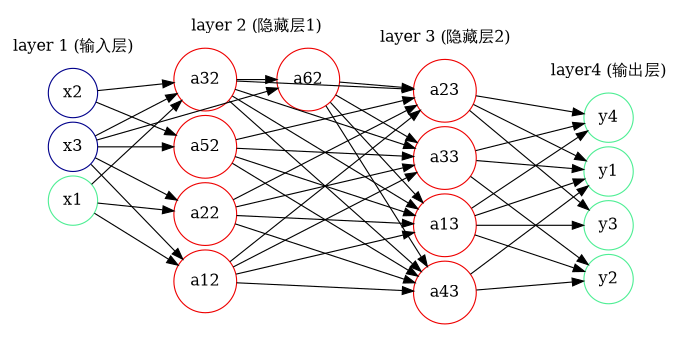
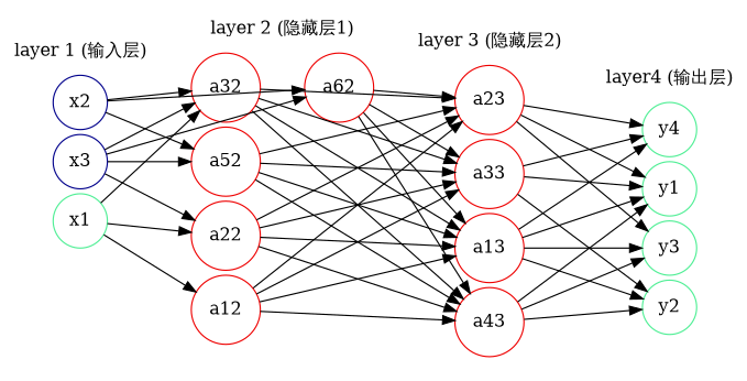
  digraph {
    nodesep=.05
    rankdir=LR
    splines=line
    node [color=red2 shape=circle style=solid]
    x1 [color=seagreen2]
    x2 [color=blue4]
    x3 [color=blue4]
    a12
    a22
    a32
    n7 [label=a62]
    a52
    a13
    a23
    a33
    a43
    y1 [color=seagreen2]
    y2 [color=seagreen2]
    y3 [color=seagreen2]
    y4 [color=seagreen2]
    subgraph cluster_1 {
      color=white
      label="layer 1 (输入层)"
      x1
      x2
      x3
    }
    subgraph cluster_2 {
      color=white
      label="layer 2 (隐藏层1)"
      a12
      a22
      a32
      n7
      a52
    }
    subgraph cluster_3 {
      color=white
      label="layer 3 (隐藏层2)"
      a13
      a23
      a33
      a43
    }
    subgraph cluster_4 {
      color=white
      label="layer4 (输出层)"
      y1
      y2
      y3
      y4
    }
    x1 -> a12
    x1 -> a22
    x1 -> a32
    x2 -> a32
-   a32 -> n7
+   x2 -> n7
    x2 -> a52
-   x3 -> a12
    x3 -> a22
    x3 -> a32
    x3 -> n7
    x3 -> a52
    a12 -> a13
    a12 -> a23
    a12 -> a33
    a12 -> a43
    a22 -> a13
    a22 -> a23
    a22 -> a33
    a22 -> a43
    a32 -> a13
    a32 -> a23
    a32 -> a33
    a32 -> a43
    n7 -> a13
    n7 -> a23
    n7 -> a33
    n7 -> a43
    a52 -> a13
    a52 -> a23
    a52 -> a33
    a52 -> a43
    a13 -> y1
    a13 -> y2
    a13 -> y3
    a13 -> y4
    a23 -> y1
    a23 -> y3
    a23 -> y4
    a33 -> y1
    a33 -> y2
    a33 -> y4
    a43 -> y1
    a43 -> y2
+   a43 -> y3
  }
